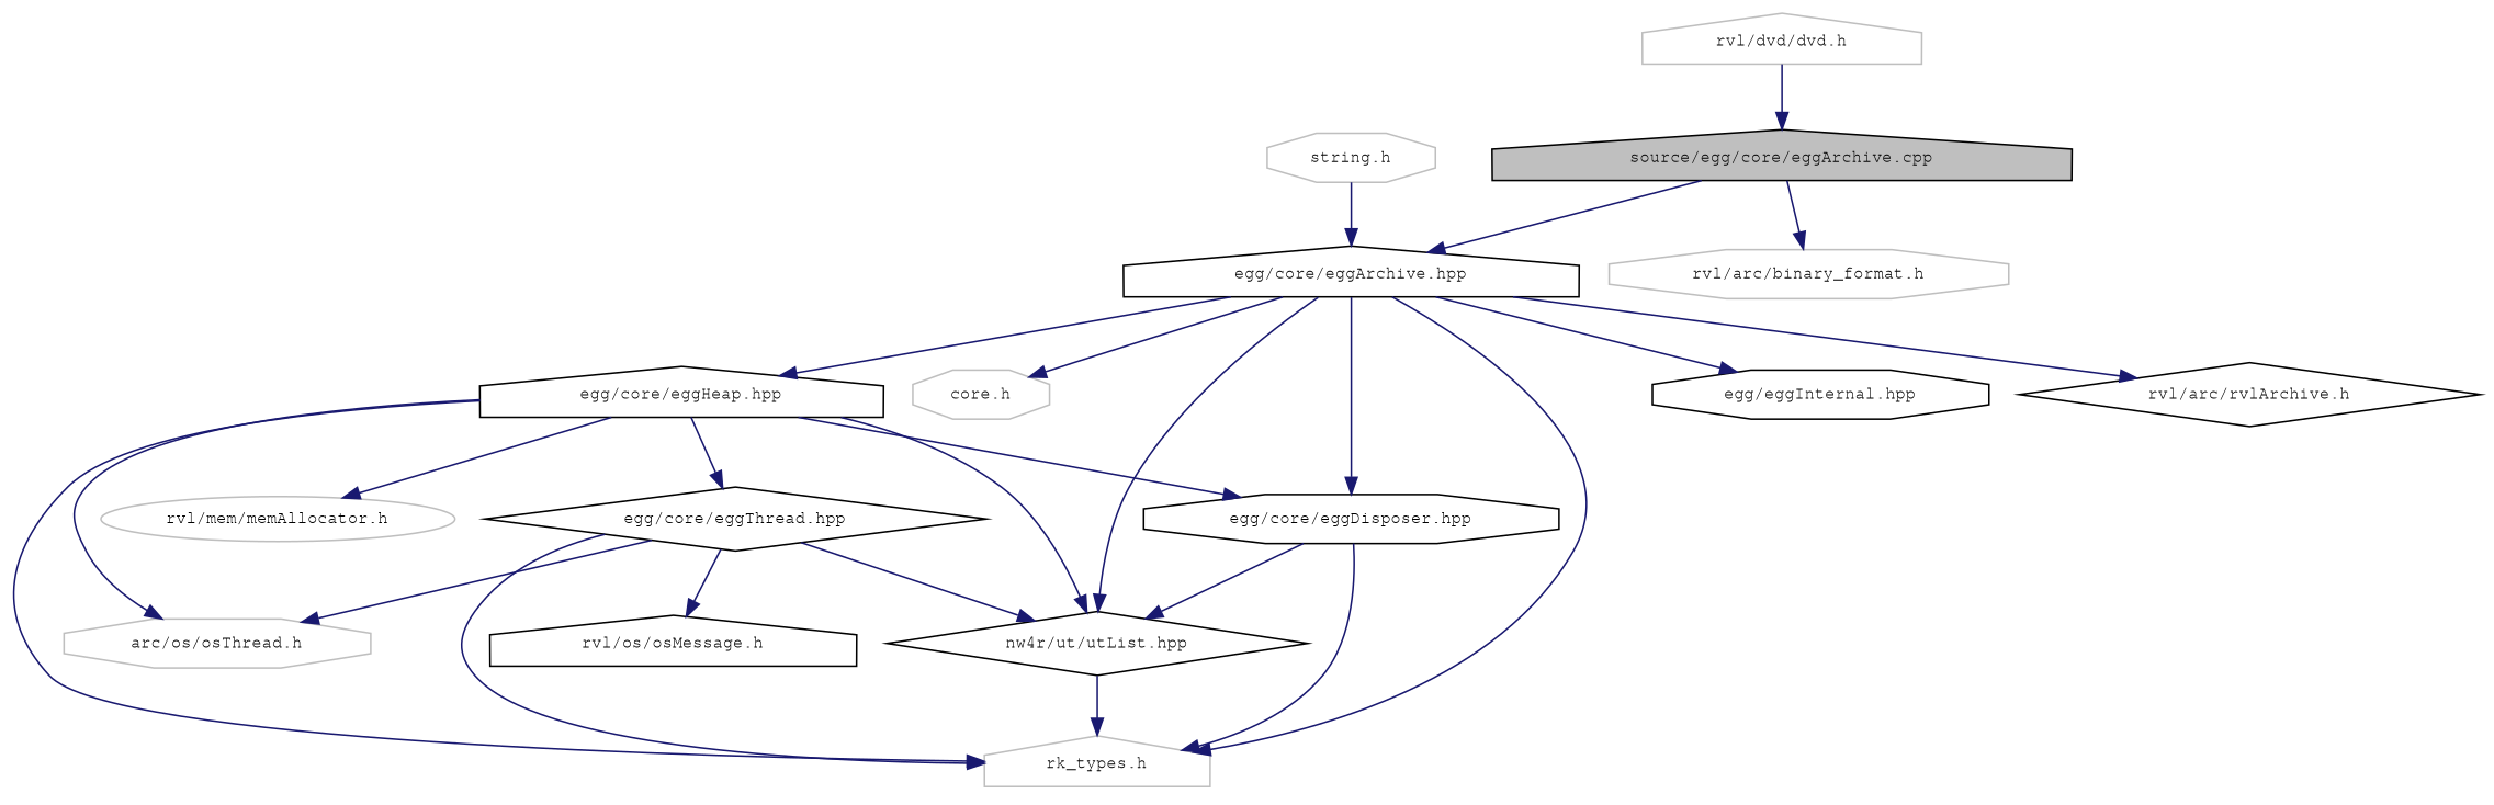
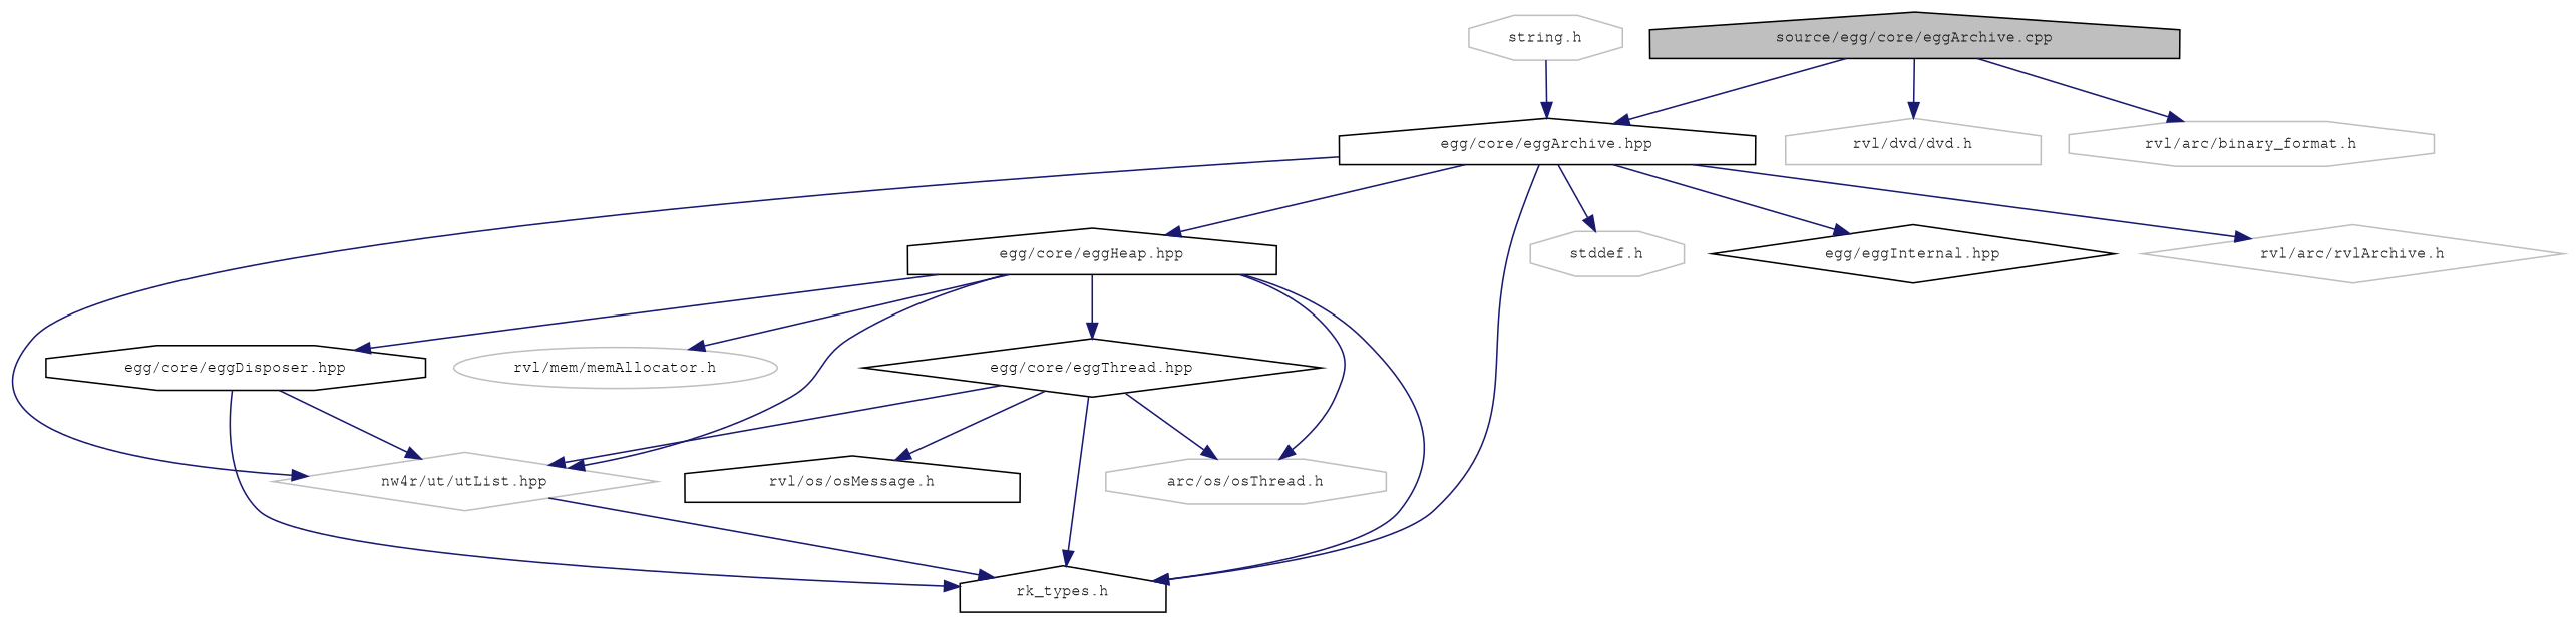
  digraph {
    node [color=black fillcolor=white fontname=FreeMono fontsize=10 shape=house style=filled]
    edge [color=midnightblue fontname=FreeMono fontsize=10 labelfontname=FreeMono labelfontsize=10 style=solid]
    n1 [fillcolor=grey75 fontcolor=black height=0.2 label="source/egg/core/eggArchive.cpp" width=0.4]
    n2 [height=0.2 label="egg/core/eggArchive.hpp" width=0.4]
    n3 [color=grey75 height=0.2 label="rvl/arc/binary_format.h" shape=octagon width=0.4]
    n4 [color=grey75 height=0.2 label="rvl/dvd/dvd.h" width=0.4]
-   n5 [color=grey75 height=0.2 label="rk_types.h" width=0.4]
-   n6 [color=grey75 height=0.2 label="core.h" shape=octagon width=0.4]
+   n5 [height=0.2 label="rk_types.h" width=0.4]
+   n6 [color=grey75 height=0.2 label="stddef.h" shape=octagon width=0.4]
    n7 [height=0.2 label="egg/core/eggDisposer.hpp" shape=octagon width=0.4]
-   n8 [height=0.2 label="nw4r/ut/utList.hpp" shape=diamond width=0.4]
+   n8 [color=grey75 height=0.2 label="nw4r/ut/utList.hpp" shape=diamond width=0.4]
    n9 [height=0.2 label="egg/core/eggHeap.hpp" width=0.4]
-   n10 [height=0.2 label="egg/eggInternal.hpp" shape=octagon width=0.4]
-   n11 [height=0.2 label="rvl/arc/rvlArchive.h" shape=diamond width=0.4]
+   n10 [height=0.2 label="egg/eggInternal.hpp" shape=diamond width=0.4]
+   n11 [color=grey75 height=0.2 label="rvl/arc/rvlArchive.h" shape=diamond width=0.4]
    n12 [color=grey75 height=0.2 label="string.h" shape=octagon width=0.4]
    n13 [color=grey75 height=0.2 label="arc/os/osThread.h" shape=octagon width=0.4]
    n14 [color=grey75 height=0.2 label="rvl/mem/memAllocator.h" shape=ellipse width=0.4]
    n15 [height=0.2 label="egg/core/eggThread.hpp" shape=diamond width=0.4]
    n16 [height=0.2 label="rvl/os/osMessage.h" width=0.4]
    n1 -> n2
    n1 -> n3
-   n4 -> n1
+   n1 -> n4
    n2 -> n5
    n2 -> n6
-   n2 -> n7
    n2 -> n8
    n2 -> n9
    n2 -> n10
    n2 -> n11
    n7 -> n5
    n7 -> n8
    n8 -> n5
    n9 -> n5
    n9 -> n7
    n9 -> n8
    n9 -> n13
    n9 -> n14
    n9 -> n15
    n12 -> n2
    n15 -> n5
    n15 -> n8
    n15 -> n13
    n15 -> n16
  }
